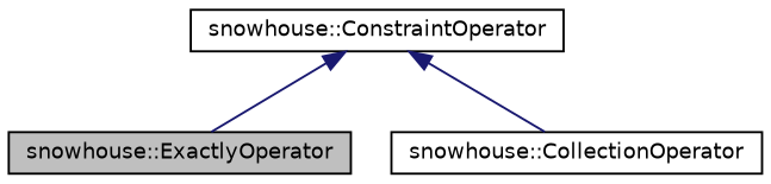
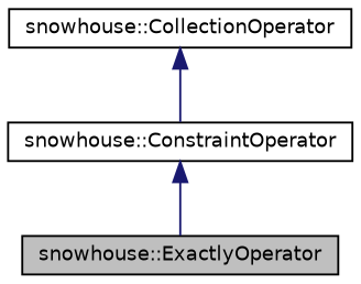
  digraph {
    node [color=black fillcolor=white fontname=Helvetica fontsize=10 shape=record style=filled]
    edge [color=midnightblue dir=back fontname=Helvetica fontsize=10 labelfontname=Helvetica labelfontsize=10 style=solid]
    n1 [fillcolor=grey75 fontcolor=black height=0.2 label="snowhouse::ExactlyOperator" width=0.4]
    n2 [height=0.2 label="snowhouse::CollectionOperator" width=0.4]
    n3 [height=0.2 label="snowhouse::ConstraintOperator" width=0.4]
    n3 -> n1
-   n3 -> n2
+   n2 -> n3
  }
